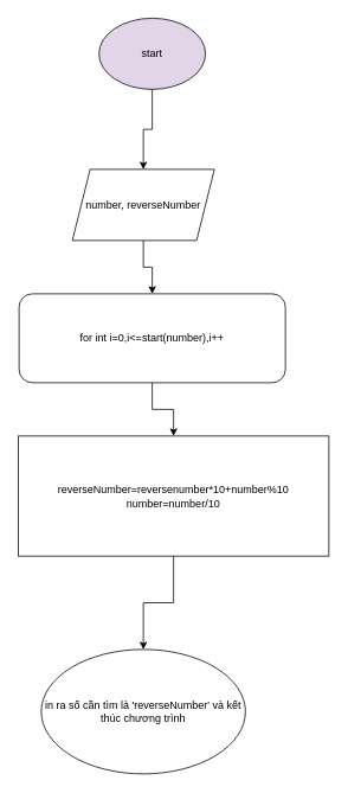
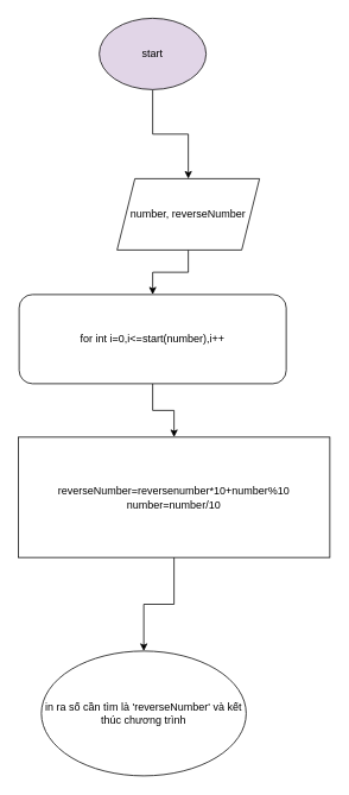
  <mxCell id="0" />
  <mxCell id="1" parent="0" />
  <mxCell id="2" style="edgeStyle=orthogonalEdgeStyle;rounded=0;orthogonalLoop=1;jettySize=auto;html=1;entryX=0.5;entryY=0;entryDx=0;entryDy=0;" edge="1" parent="1" source="3" target="5"><mxGeometry relative="1" as="geometry" /></mxCell>
  <mxCell id="3" value="start" style="ellipse;whiteSpace=wrap;html=1;fillColor=#e1d5e7;" vertex="1" parent="1"><mxGeometry x="111" y="20" width="120" height="80" as="geometry" /></mxCell>
  <mxCell id="4" style="edgeStyle=orthogonalEdgeStyle;rounded=0;orthogonalLoop=1;jettySize=auto;html=1;entryX=0.5;entryY=0;entryDx=0;entryDy=0;" edge="1" parent="1" source="5" target="7"><mxGeometry relative="1" as="geometry" /></mxCell>
- <mxCell id="5" value="number, reverseNumber" style="shape=parallelogram;perimeter=parallelogramPerimeter;whiteSpace=wrap;html=1;fixedSize=1;" vertex="1" parent="1"><mxGeometry x="81" y="190" width="160" height="80" as="geometry" /></mxCell>
+ <mxCell id="5" value="number, reverseNumber" style="shape=parallelogram;perimeter=parallelogramPerimeter;whiteSpace=wrap;html=1;fixedSize=1;" vertex="1" parent="1"><mxGeometry x="131" y="200" width="160" height="80" as="geometry" /></mxCell>
  <mxCell id="6" style="edgeStyle=orthogonalEdgeStyle;rounded=0;orthogonalLoop=1;jettySize=auto;html=1;entryX=0.5;entryY=0;entryDx=0;entryDy=0;" edge="1" parent="1" source="7" target="9"><mxGeometry relative="1" as="geometry" /></mxCell>
  <mxCell id="7" value="for int i=0,i&amp;lt;=start(number),i++" style="rounded=1;whiteSpace=wrap;html=1;" vertex="1" parent="1"><mxGeometry x="21" y="330" width="300" height="100" as="geometry" /></mxCell>
  <mxCell id="8" style="edgeStyle=orthogonalEdgeStyle;rounded=0;orthogonalLoop=1;jettySize=auto;html=1;entryX=0.5;entryY=0;entryDx=0;entryDy=0;" edge="1" parent="1" source="9" target="10"><mxGeometry relative="1" as="geometry" /></mxCell>
  <mxCell id="9" value="&lt;div&gt;reverseNumber=reversenumber*10+number%10&lt;/div&gt;&lt;div&gt;number=number/10&lt;br&gt;&lt;/div&gt;" style="rounded=0;whiteSpace=wrap;html=1;" vertex="1" parent="1"><mxGeometry x="20" y="490" width="350" height="135" as="geometry" /></mxCell>
  <mxCell id="10" value="in ra số cần tìm là 'reverseNumber' và kết thúc chương trình" style="ellipse;whiteSpace=wrap;html=1;" vertex="1" parent="1"><mxGeometry x="46" y="730" width="230" height="140" as="geometry" /></mxCell>
